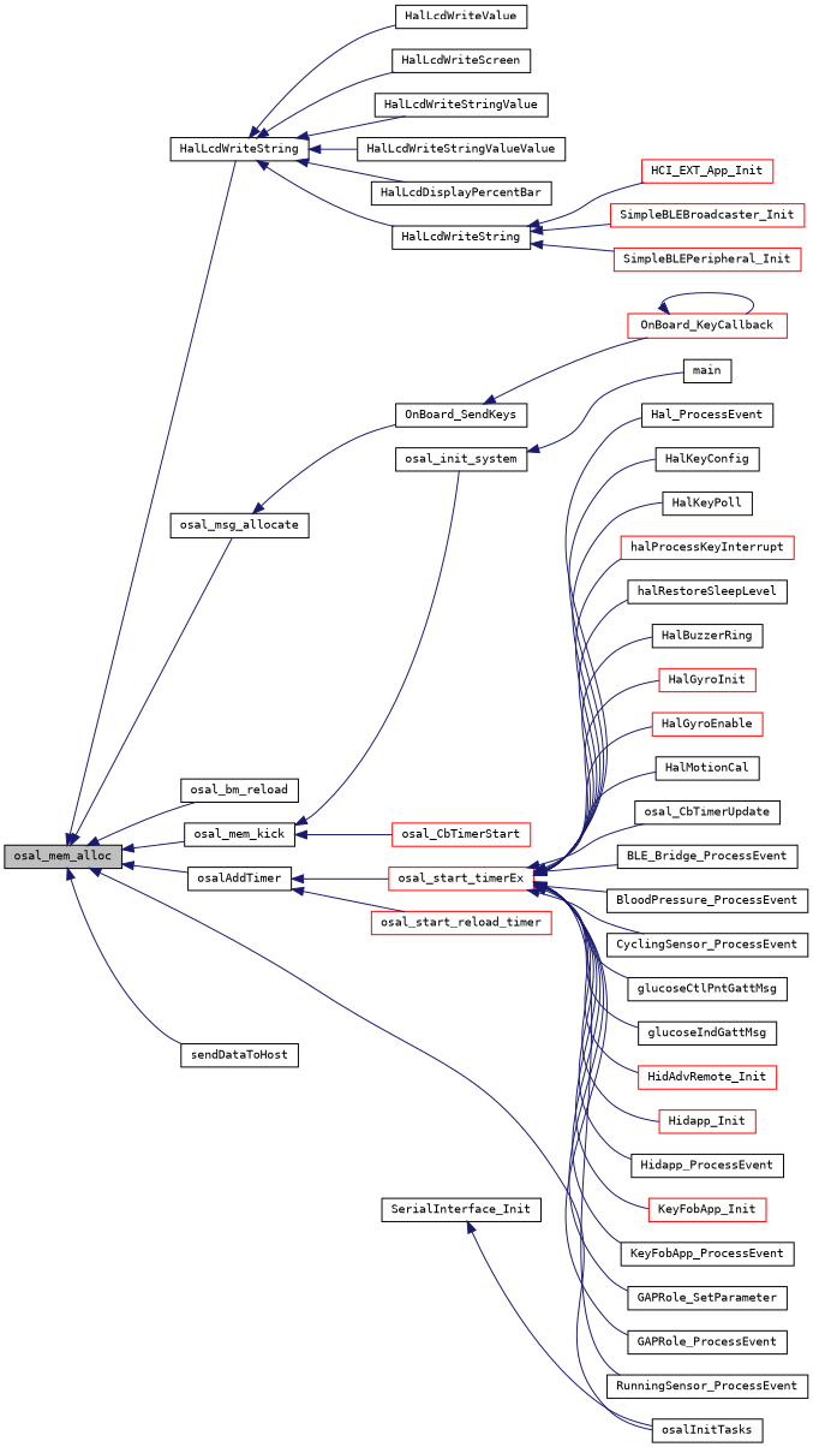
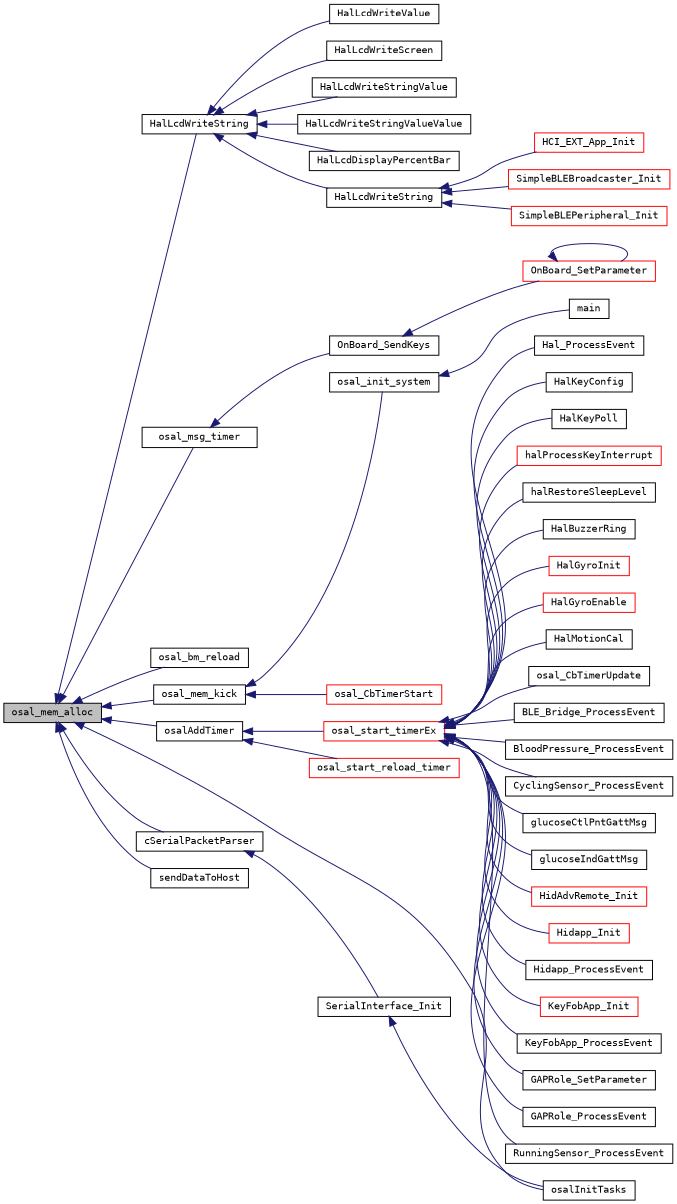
  digraph {
    fontname="DejaVu Sans Mono"
    rankdir=LR
    node [color=black fillcolor=white fontname="DejaVu Sans Mono" fontsize=10 shape=record style=filled]
    edge [color=midnightblue dir=back fontname="DejaVu Sans Mono" fontsize=10 labelfontname=Helvetica labelfontsize=10 style=solid]
    n1 [fillcolor=grey75 fontcolor=black height=0.2 label=osal_mem_alloc width=0.4]
    n2 [height=0.2 label=HalLcdWriteString width=0.4]
-   n3 [height=0.2 label=osal_msg_allocate width=0.4]
+   n3 [height=0.2 label=osal_msg_timer width=0.4]
    n4 [height=0.2 label=osal_bm_reload width=0.4]
    n5 [height=0.2 label=osal_mem_kick width=0.4]
    n6 [height=0.2 label=osalAddTimer width=0.4]
    n7 [height=0.2 label=osalInitTasks width=0.4]
+   n8 [height=0.2 label=cSerialPacketParser width=0.4]
    n9 [height=0.2 label=sendDataToHost width=0.4]
    n10 [height=0.2 label=HalLcdWriteValue width=0.4]
    n11 [height=0.2 label=HalLcdWriteScreen width=0.4]
    n12 [height=0.2 label=HalLcdWriteStringValue width=0.4]
    n13 [height=0.2 label=HalLcdWriteStringValueValue width=0.4]
    n14 [height=0.2 label=HalLcdDisplayPercentBar width=0.4]
    n15 [height=0.2 label=HalLcdWriteString width=0.4]
    n16 [height=0.2 label=OnBoard_SendKeys width=0.4]
    n17 [height=0.2 label=osal_init_system width=0.4]
    n18 [color=red height=0.2 label=osal_CbTimerStart width=0.4]
    n19 [color=red height=0.2 label=osal_start_timerEx width=0.4]
    n20 [color=red height=0.2 label=osal_start_reload_timer width=0.4]
    n21 [height=0.2 label=SerialInterface_Init width=0.4]
    n22 [color=red height=0.2 label=HCI_EXT_App_Init width=0.4]
    n23 [color=red height=0.2 label=SimpleBLEBroadcaster_Init width=0.4]
    n24 [color=red height=0.2 label=SimpleBLEPeripheral_Init width=0.4]
-   n25 [color=red height=0.2 label=OnBoard_KeyCallback width=0.4]
+   n25 [color=red height=0.2 label=OnBoard_SetParameter width=0.4]
    n26 [height=0.2 label=main width=0.4]
    n27 [height=0.2 label=Hal_ProcessEvent width=0.4]
    n28 [height=0.2 label=HalKeyConfig width=0.4]
    n29 [height=0.2 label=HalKeyPoll width=0.4]
    n30 [color=red height=0.2 label=halProcessKeyInterrupt width=0.4]
    n31 [height=0.2 label=halRestoreSleepLevel width=0.4]
    n32 [height=0.2 label=HalBuzzerRing width=0.4]
    n33 [color=red height=0.2 label=HalGyroInit width=0.4]
    n34 [color=red height=0.2 label=HalGyroEnable width=0.4]
    n35 [height=0.2 label=HalMotionCal width=0.4]
    n36 [height=0.2 label=osal_CbTimerUpdate width=0.4]
    n37 [height=0.2 label=BLE_Bridge_ProcessEvent width=0.4]
    n38 [height=0.2 label=BloodPressure_ProcessEvent width=0.4]
    n39 [height=0.2 label=CyclingSensor_ProcessEvent width=0.4]
    n40 [height=0.2 label=glucoseCtlPntGattMsg width=0.4]
    n41 [height=0.2 label=glucoseIndGattMsg width=0.4]
    n42 [color=red height=0.2 label=HidAdvRemote_Init width=0.4]
    n43 [color=red height=0.2 label=Hidapp_Init width=0.4]
    n44 [height=0.2 label=Hidapp_ProcessEvent width=0.4]
    n45 [color=red height=0.2 label=KeyFobApp_Init width=0.4]
    n46 [height=0.2 label=KeyFobApp_ProcessEvent width=0.4]
    n47 [height=0.2 label=GAPRole_SetParameter width=0.4]
    n48 [height=0.2 label=GAPRole_ProcessEvent width=0.4]
    n49 [height=0.2 label=RunningSensor_ProcessEvent width=0.4]
    n1 -> n2
    n1 -> n3
    n1 -> n4
    n1 -> n5
    n1 -> n6
    n1 -> n7
+   n1 -> n8
    n1 -> n9
    n2 -> n10
    n2 -> n11
    n2 -> n12
    n2 -> n13
    n2 -> n14
    n2 -> n15
    n3 -> n16
    n5 -> n17
    n5 -> n18
    n6 -> n19
    n6 -> n20
+   n8 -> n21
    n15 -> n22
    n15 -> n23
    n15 -> n24
    n16 -> n25
    n17 -> n26
    n19 -> n27
    n19 -> n28
    n19 -> n29
    n19 -> n30
    n19 -> n31
    n19 -> n32
    n19 -> n33
    n19 -> n34
    n19 -> n35
    n19 -> n36
    n19 -> n37
    n19 -> n38
    n19 -> n39
    n19 -> n40
    n19 -> n41
    n19 -> n42
    n19 -> n43
    n19 -> n44
    n19 -> n45
    n19 -> n46
    n19 -> n47
    n19 -> n48
    n19 -> n49
    n21 -> n7
    n25 -> n25
  }
